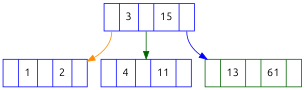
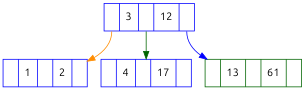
  digraph {
    fontname=Ubuntu
    node [color=blue fontname=Ubuntu shape=record]
    edge [fontname=Ubuntu]
-   n1 [label="<P0>|3|<P1>|15|<P2>"]
+   n1 [label="<P0>|3|<P1>|12|<P2>"]
    n2 [label="<P0>|1|<P1>|2|<P2>"]
-   n3 [label="<P0>|4|<P1>|11|<P2>"]
+   n3 [label="<P0>|4|<P1>|17|<P2>"]
    n4 [color=darkgreen label="<P0>|13|<P1>|61|<P2>"]
    n1 -> n2 [color=darkorange tailport=P0]
    n1 -> n3 [color=darkgreen tailport=P1]
    n1 -> n4 [color=blue tailport=P2]
  }
